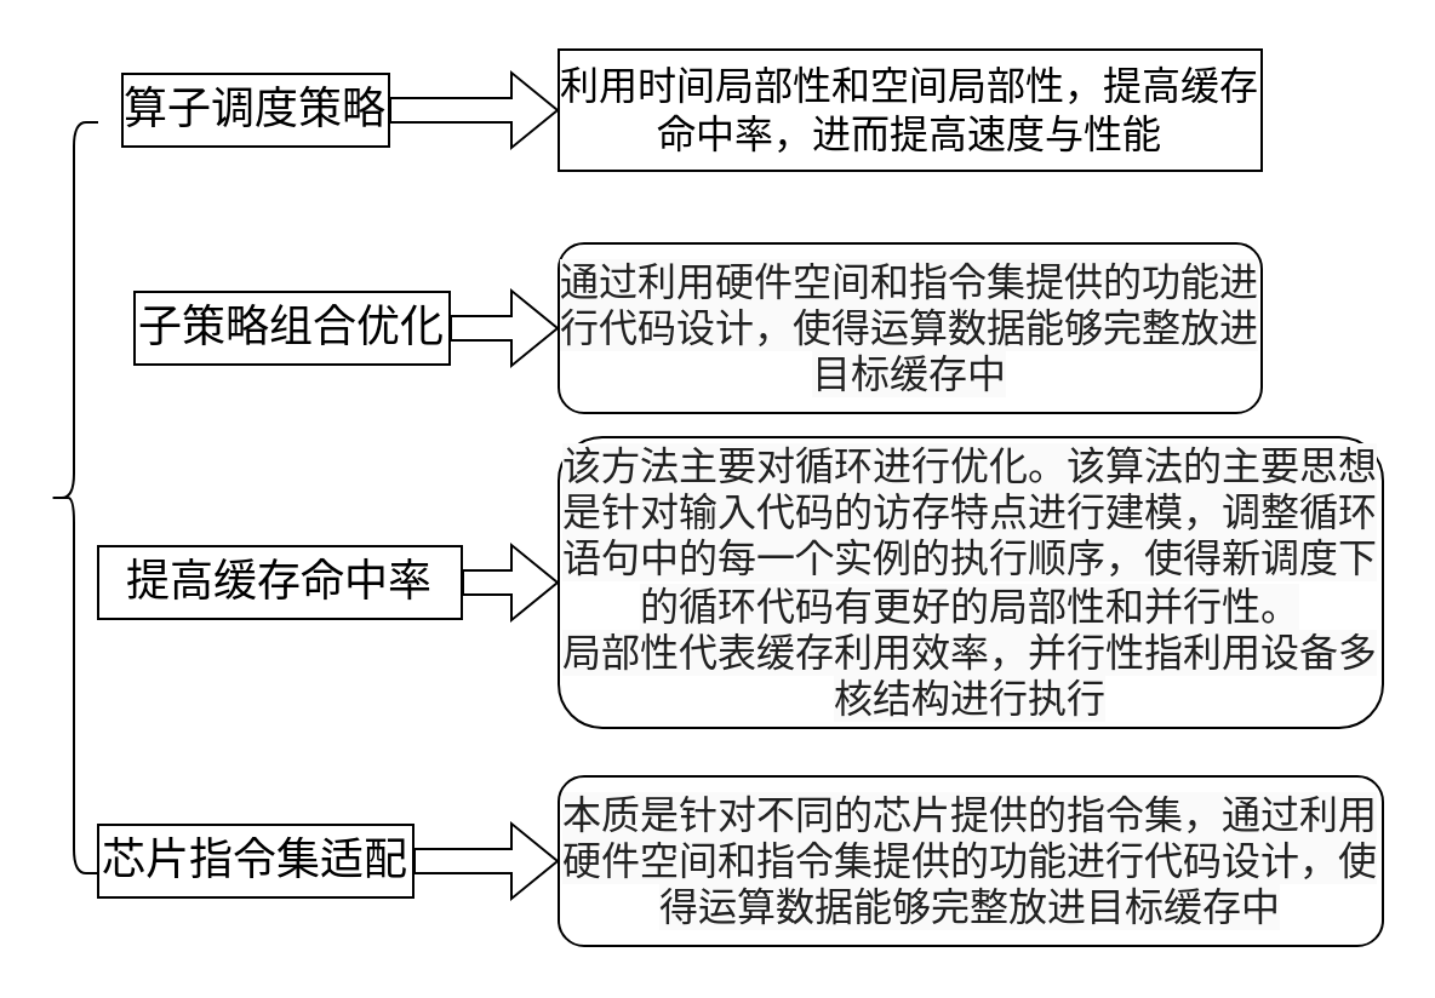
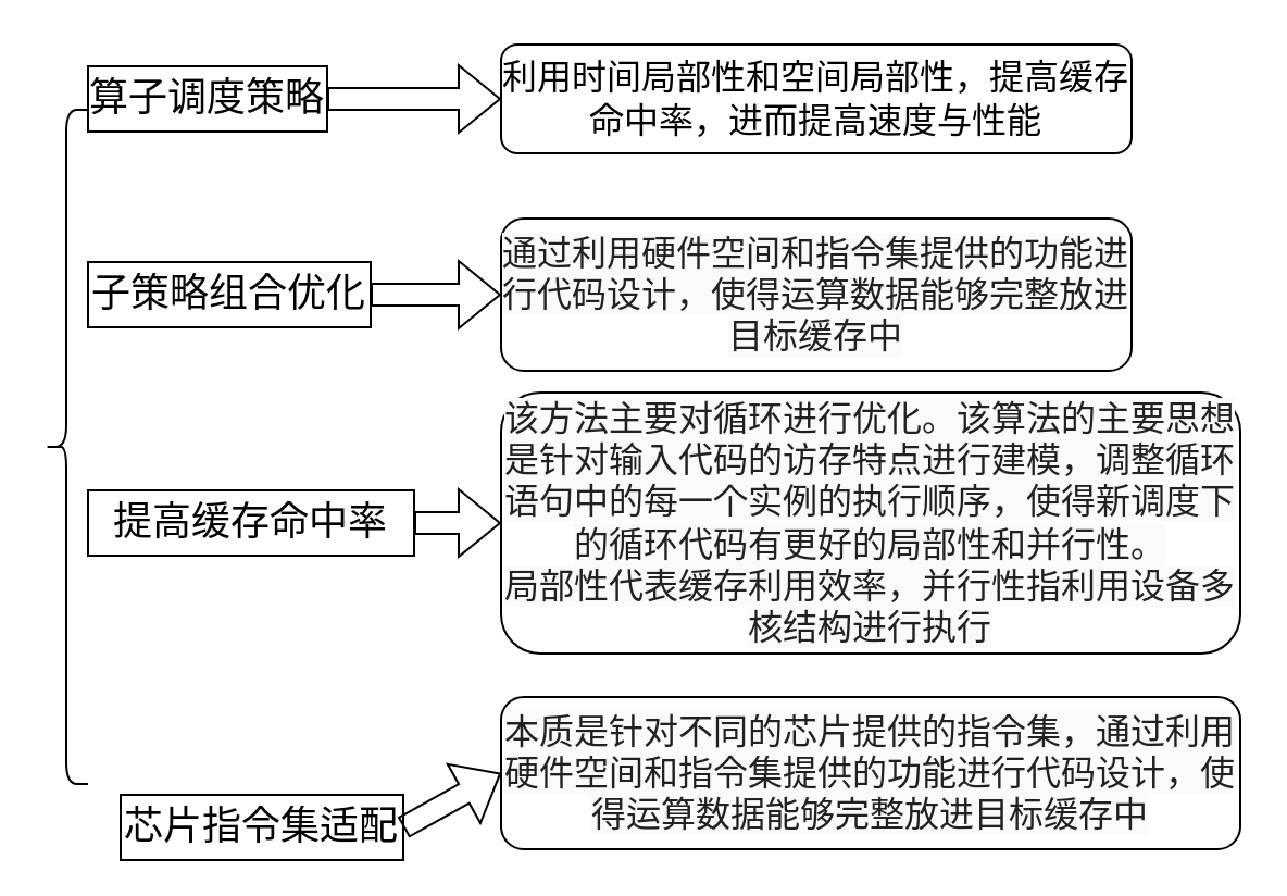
  <mxCell id="0" />
  <mxCell id="1" parent="0" />
- <mxCell id="2" value="&lt;font style=&quot;font-size: 16px;&quot;&gt;利用时间局部性和空间局部性，提高缓存命中率，进而提高速度与性能&lt;/font&gt;" style="whiteSpace=wrap;html=1;rounded=0;" vertex="1" parent="1"><mxGeometry x="230" y="20" width="290" height="50" as="geometry" /></mxCell>
+ <mxCell id="2" value="&lt;font style=&quot;font-size: 16px;&quot;&gt;利用时间局部性和空间局部性，提高缓存命中率，进而提高速度与性能&lt;/font&gt;" style="rounded=1;whiteSpace=wrap;html=1;" vertex="1" parent="1"><mxGeometry x="230" y="20" width="290" height="50" as="geometry" /></mxCell>
  <mxCell id="3" value="" style="shape=flexArrow;endArrow=classic;html=1;rounded=0;entryX=0;entryY=0.5;entryDx=0;entryDy=0;exitX=1;exitY=0.5;exitDx=0;exitDy=0;" edge="1" parent="1" source="5" target="2"><mxGeometry width="50" height="50" relative="1" as="geometry"><mxPoint x="150" y="45" as="sourcePoint" /><mxPoint x="200" y="0" as="targetPoint" /></mxGeometry></mxCell>
  <mxCell id="4" value="&lt;span style=&quot;color: rgba(0, 0, 0, 0.87); font-family: Roboto, &amp;quot;Noto Sans SC Sliced&amp;quot;, sans-serif; font-size: 16px; text-align: start; background-color: rgb(250, 250, 250);&quot;&gt;通过利用硬件空间和指令集提供的功能进行代码设计，使得运算数据能够完整放进目标缓存中&lt;/span&gt;" style="rounded=1;whiteSpace=wrap;html=1;" vertex="1" parent="1"><mxGeometry x="230" y="100" width="290" height="70" as="geometry" /></mxCell>
- <mxCell id="5" value="&lt;font style=&quot;font-size: 18px;&quot;&gt;算子调度策略&lt;/font&gt;" style="rounded=0;whiteSpace=wrap;html=1;" vertex="1" parent="1"><mxGeometry x="50" y="30" width="110" height="30" as="geometry" /></mxCell>
+ <mxCell id="5" value="&lt;font style=&quot;font-size: 18px;&quot;&gt;算子调度策略&lt;/font&gt;" style="rounded=0;whiteSpace=wrap;html=1;" vertex="1" parent="1"><mxGeometry x="40" y="30" width="110" height="30" as="geometry" /></mxCell>
  <mxCell id="6" value="" style="shape=curlyBracket;whiteSpace=wrap;html=1;rounded=1;labelPosition=left;verticalLabelPosition=middle;align=right;verticalAlign=middle;" vertex="1" parent="1"><mxGeometry x="20" y="50" width="20" height="310" as="geometry" /></mxCell>
- <mxCell id="7" value="&lt;font style=&quot;font-size: 18px;&quot;&gt;子策略组合优化&lt;/font&gt;" style="rounded=0;whiteSpace=wrap;html=1;" vertex="1" parent="1"><mxGeometry x="55" y="120" width="130" height="30" as="geometry" /></mxCell>
+ <mxCell id="7" value="&lt;font style=&quot;font-size: 18px;&quot;&gt;子策略组合优化&lt;/font&gt;" style="rounded=0;whiteSpace=wrap;html=1;" vertex="1" parent="1"><mxGeometry x="40" y="120" width="130" height="30" as="geometry" /></mxCell>
  <mxCell id="8" value="" style="shape=flexArrow;endArrow=classic;html=1;rounded=0;entryX=0;entryY=0.5;entryDx=0;entryDy=0;exitX=1;exitY=0.5;exitDx=0;exitDy=0;" edge="1" parent="1" source="7" target="4"><mxGeometry width="50" height="50" relative="1" as="geometry"><mxPoint x="140" y="55" as="sourcePoint" /><mxPoint x="190" y="55" as="targetPoint" /></mxGeometry></mxCell>
  <mxCell id="9" value="&lt;font style=&quot;font-size: 18px;&quot;&gt;提高缓存命中率&lt;/font&gt;" style="rounded=0;whiteSpace=wrap;html=1;" vertex="1" parent="1"><mxGeometry x="40" y="225" width="150" height="30" as="geometry" /></mxCell>
  <mxCell id="10" value="&lt;span style=&quot;color: rgba(0, 0, 0, 0.87); font-family: Roboto, &amp;quot;Noto Sans SC Sliced&amp;quot;, sans-serif; font-size: 16px; text-align: start; background-color: rgb(250, 250, 250);&quot;&gt;该方法主要对循环进行优化。该算法的主要思想是针对输入代码的访存特点进行建模，调整循环语句中的每一个实例的执行顺序，使得新调度下的循环代码有更好的局部性和并行性。&lt;/span&gt;&lt;div&gt;&lt;span style=&quot;color: rgba(0, 0, 0, 0.87); font-family: Roboto, &amp;quot;Noto Sans SC Sliced&amp;quot;, sans-serif; font-size: 16px; text-align: start; background-color: rgb(250, 250, 250);&quot;&gt;局部性代表缓存利用效率，并行性指利用设备多核结构进行执行&lt;/span&gt;&lt;/div&gt;" style="rounded=1;whiteSpace=wrap;html=1;" vertex="1" parent="1"><mxGeometry x="230" y="180" width="340" height="120" as="geometry" /></mxCell>
  <mxCell id="11" value="" style="shape=flexArrow;endArrow=classic;html=1;rounded=0;entryX=0;entryY=0.5;entryDx=0;entryDy=0;exitX=1;exitY=0.5;exitDx=0;exitDy=0;" edge="1" parent="1" source="9" target="10"><mxGeometry width="50" height="50" relative="1" as="geometry"><mxPoint x="180" y="145" as="sourcePoint" /><mxPoint x="220" y="145" as="targetPoint" /></mxGeometry></mxCell>
- <mxCell id="12" value="&lt;font style=&quot;font-size: 18px;&quot;&gt;芯片指令集适配&lt;/font&gt;" style="rounded=0;whiteSpace=wrap;html=1;" vertex="1" parent="1"><mxGeometry x="40" y="340" width="130" height="30" as="geometry" /></mxCell>
+ <mxCell id="12" value="&lt;font style=&quot;font-size: 18px;&quot;&gt;芯片指令集适配&lt;/font&gt;" style="rounded=0;whiteSpace=wrap;html=1;" vertex="1" parent="1"><mxGeometry x="55" y="365" width="130" height="30" as="geometry" /></mxCell>
  <mxCell id="13" value="" style="shape=flexArrow;endArrow=classic;html=1;rounded=0;entryX=0;entryY=0.5;entryDx=0;entryDy=0;exitX=1;exitY=0.5;exitDx=0;exitDy=0;" edge="1" parent="1" source="12" target="14"><mxGeometry width="50" height="50" relative="1" as="geometry"><mxPoint x="180" y="145" as="sourcePoint" /><mxPoint x="240" y="145" as="targetPoint" /></mxGeometry></mxCell>
  <mxCell id="14" value="&lt;span style=&quot;color: rgba(0, 0, 0, 0.87); font-family: Roboto, &amp;quot;Noto Sans SC Sliced&amp;quot;, sans-serif; font-size: 16px; text-align: start; background-color: rgb(250, 250, 250);&quot;&gt;本质是针对不同的芯片提供的指令集，通过利用硬件空间和指令集提供的功能进行代码设计，使得运算数据能够完整放进目标缓存中&lt;/span&gt;" style="rounded=1;whiteSpace=wrap;html=1;" vertex="1" parent="1"><mxGeometry x="230" y="320" width="340" height="70" as="geometry" /></mxCell>
